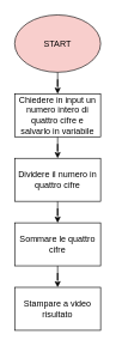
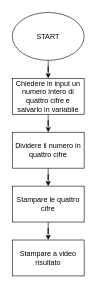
  <mxCell id="0" />
  <mxCell id="1" parent="0" />
  <mxCell id="2" value="" style="edgeStyle=orthogonalEdgeStyle;rounded=0;orthogonalLoop=1;jettySize=auto;html=1;" edge="1" parent="1" source="3" target="5"><mxGeometry relative="1" as="geometry" /></mxCell>
- <mxCell id="3" value="START" style="ellipse;whiteSpace=wrap;html=1;fillColor=#f8cecc;" vertex="1" parent="1"><mxGeometry x="20" y="20" width="120" height="80" as="geometry" /></mxCell>
+ <mxCell id="3" value="START" style="ellipse;whiteSpace=wrap;html=1;" vertex="1" parent="1"><mxGeometry x="20" y="20" width="120" height="80" as="geometry" /></mxCell>
  <mxCell id="4" value="" style="edgeStyle=orthogonalEdgeStyle;rounded=0;orthogonalLoop=1;jettySize=auto;html=1;" edge="1" parent="1" source="5" target="7"><mxGeometry relative="1" as="geometry" /></mxCell>
  <mxCell id="5" value="Chiedere in input un numero intero di quattro cifre e salvarlo in variabile" style="whiteSpace=wrap;html=1;" vertex="1" parent="1"><mxGeometry x="20" y="130" width="120" height="60" as="geometry" /></mxCell>
  <mxCell id="6" value="" style="edgeStyle=orthogonalEdgeStyle;rounded=0;orthogonalLoop=1;jettySize=auto;html=1;" edge="1" parent="1" source="7" target="9"><mxGeometry relative="1" as="geometry" /></mxCell>
  <mxCell id="7" value="Dividere il numero in quattro cifre" style="whiteSpace=wrap;html=1;" vertex="1" parent="1"><mxGeometry x="20" y="220" width="120" height="60" as="geometry" /></mxCell>
  <mxCell id="8" value="" style="edgeStyle=orthogonalEdgeStyle;rounded=0;orthogonalLoop=1;jettySize=auto;html=1;" edge="1" parent="1" source="9" target="10"><mxGeometry relative="1" as="geometry" /></mxCell>
- <mxCell id="9" value="Sommare le quattro cifre" style="whiteSpace=wrap;html=1;" vertex="1" parent="1"><mxGeometry x="20" y="310" width="120" height="60" as="geometry" /></mxCell>
+ <mxCell id="9" value="Stampare le quattro cifre" style="whiteSpace=wrap;html=1;" vertex="1" parent="1"><mxGeometry x="20" y="310" width="120" height="60" as="geometry" /></mxCell>
  <mxCell id="10" value="Stampare a video risultato" style="whiteSpace=wrap;html=1;" vertex="1" parent="1"><mxGeometry x="20" y="400" width="120" height="60" as="geometry" /></mxCell>
